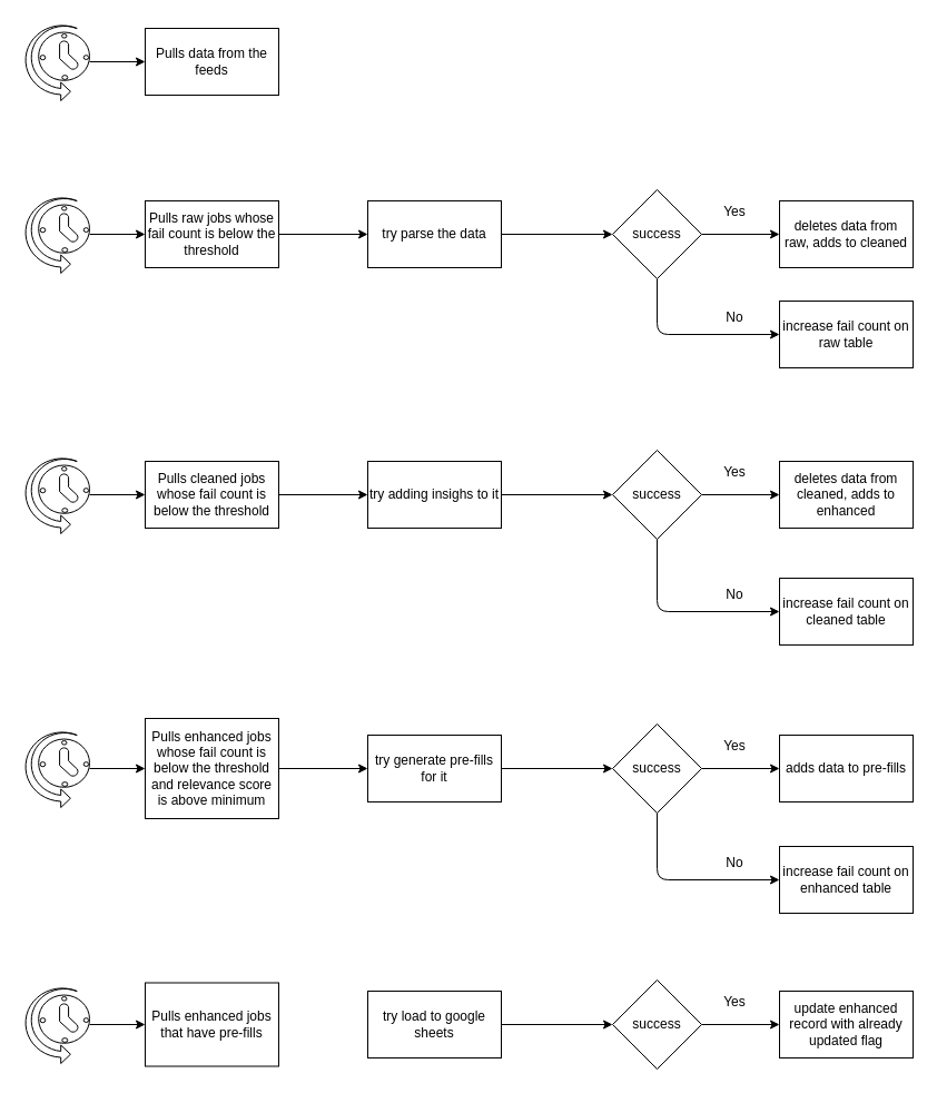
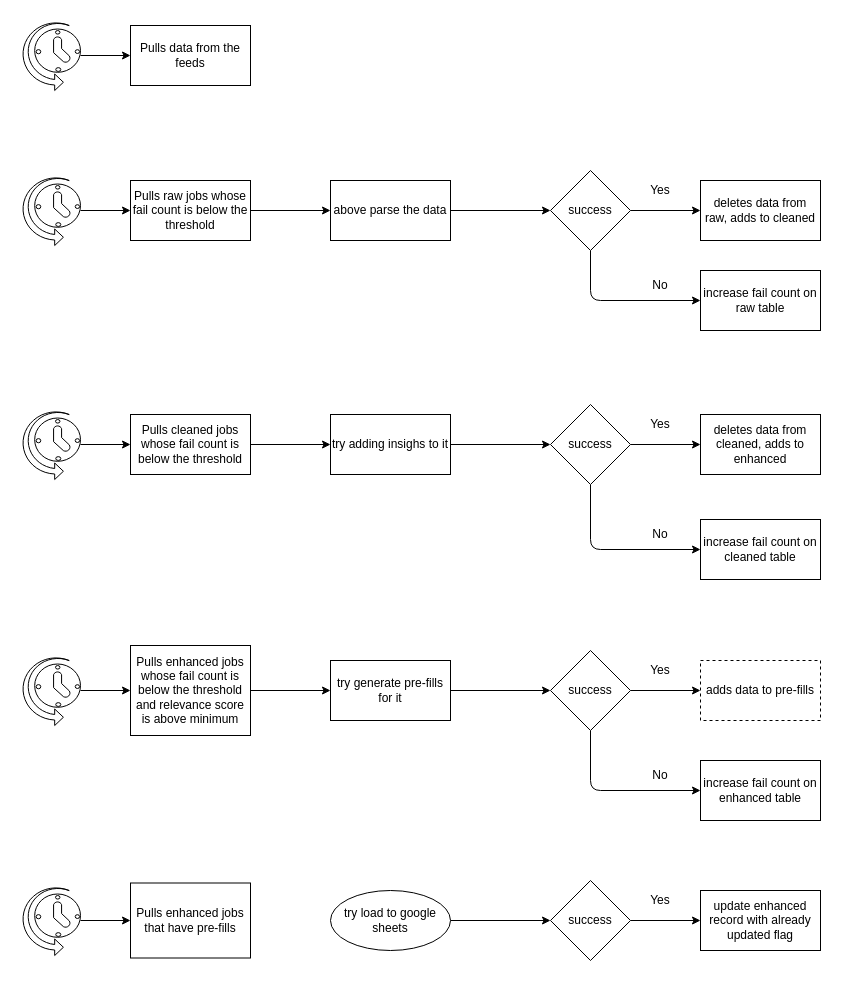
  <mxCell id="0" />
  <mxCell id="1" parent="0" />
  <mxCell id="2" value="" style="edgeStyle=none;html=1;verticalAlign=middle;" parent="1" source="3" target="4" edge="1"><mxGeometry relative="1" as="geometry" /></mxCell>
  <mxCell id="3" value="" style="verticalLabelPosition=bottom;html=1;verticalAlign=middle;align=center;shape=mxgraph.azure.scheduler;pointerEvents=1;" parent="1" vertex="1"><mxGeometry x="20" y="20" width="60" height="70" as="geometry" /></mxCell>
  <mxCell id="4" value="Pulls data from the feeds" style="whiteSpace=wrap;html=1;verticalAlign=middle;" parent="1" vertex="1"><mxGeometry x="130" y="25" width="120" height="60" as="geometry" /></mxCell>
  <mxCell id="5" value="" style="edgeStyle=none;html=1;verticalAlign=middle;" parent="1" source="6" target="8" edge="1"><mxGeometry relative="1" as="geometry" /></mxCell>
  <mxCell id="6" value="" style="verticalLabelPosition=bottom;html=1;verticalAlign=middle;align=center;shape=mxgraph.azure.scheduler;pointerEvents=1;" parent="1" vertex="1"><mxGeometry x="20" y="175" width="60" height="70" as="geometry" /></mxCell>
  <mxCell id="7" value="" style="edgeStyle=none;html=1;verticalAlign=middle;" parent="1" source="8" target="10" edge="1"><mxGeometry relative="1" as="geometry" /></mxCell>
  <mxCell id="8" value="Pulls raw jobs whose fail count is below the threshold" style="whiteSpace=wrap;html=1;verticalAlign=middle;" parent="1" vertex="1"><mxGeometry x="130" y="180" width="120" height="60" as="geometry" /></mxCell>
  <mxCell id="9" value="" style="edgeStyle=none;html=1;verticalAlign=middle;" parent="1" source="10" target="13" edge="1"><mxGeometry relative="1" as="geometry" /></mxCell>
- <mxCell id="10" value="try parse the data" style="whiteSpace=wrap;html=1;verticalAlign=middle;" parent="1" vertex="1"><mxGeometry x="330" y="180" width="120" height="60" as="geometry" /></mxCell>
+ <mxCell id="10" value="above parse the data" style="whiteSpace=wrap;html=1;verticalAlign=middle;" parent="1" vertex="1"><mxGeometry x="330" y="180" width="120" height="60" as="geometry" /></mxCell>
  <mxCell id="11" value="" style="edgeStyle=none;html=1;" parent="1" source="13" target="14" edge="1"><mxGeometry relative="1" as="geometry" /></mxCell>
  <mxCell id="12" style="edgeStyle=orthogonalEdgeStyle;html=1;exitX=0.5;exitY=1;exitDx=0;exitDy=0;entryX=0;entryY=0.5;entryDx=0;entryDy=0;" parent="1" source="13" target="25" edge="1"><mxGeometry relative="1" as="geometry" /></mxCell>
  <mxCell id="13" value="success" style="rhombus;whiteSpace=wrap;html=1;verticalAlign=middle;align=center;" parent="1" vertex="1"><mxGeometry x="550" y="170" width="80" height="80" as="geometry" /></mxCell>
  <mxCell id="14" value="deletes data from raw, adds to cleaned" style="whiteSpace=wrap;html=1;" parent="1" vertex="1"><mxGeometry x="700" y="180" width="120" height="60" as="geometry" /></mxCell>
  <mxCell id="15" value="" style="edgeStyle=none;html=1;verticalAlign=middle;" parent="1" source="16" target="18" edge="1"><mxGeometry relative="1" as="geometry" /></mxCell>
  <mxCell id="16" value="" style="verticalLabelPosition=bottom;html=1;verticalAlign=middle;align=center;shape=mxgraph.azure.scheduler;pointerEvents=1;" parent="1" vertex="1"><mxGeometry x="20" y="409" width="60" height="70" as="geometry" /></mxCell>
  <mxCell id="17" value="" style="edgeStyle=none;html=1;verticalAlign=middle;" parent="1" source="18" target="20" edge="1"><mxGeometry relative="1" as="geometry" /></mxCell>
  <mxCell id="18" value="Pulls cleaned jobs whose fail count is below the threshold" style="whiteSpace=wrap;html=1;verticalAlign=middle;" parent="1" vertex="1"><mxGeometry x="130" y="414" width="120" height="60" as="geometry" /></mxCell>
  <mxCell id="19" style="edgeStyle=none;html=1;exitX=1;exitY=0.5;exitDx=0;exitDy=0;entryX=0;entryY=0.5;entryDx=0;entryDy=0;" parent="1" source="20" target="23" edge="1"><mxGeometry relative="1" as="geometry" /></mxCell>
  <mxCell id="20" value="try adding insighs to it" style="whiteSpace=wrap;html=1;verticalAlign=middle;" parent="1" vertex="1"><mxGeometry x="330" y="414" width="120" height="60" as="geometry" /></mxCell>
  <mxCell id="21" style="edgeStyle=none;html=1;exitX=1;exitY=0.5;exitDx=0;exitDy=0;entryX=0;entryY=0.5;entryDx=0;entryDy=0;" parent="1" source="23" target="24" edge="1"><mxGeometry relative="1" as="geometry" /></mxCell>
  <mxCell id="22" style="edgeStyle=orthogonalEdgeStyle;html=1;exitX=0.5;exitY=1;exitDx=0;exitDy=0;entryX=0;entryY=0.5;entryDx=0;entryDy=0;" parent="1" source="23" target="36" edge="1"><mxGeometry relative="1" as="geometry" /></mxCell>
  <mxCell id="23" value="success" style="rhombus;whiteSpace=wrap;html=1;verticalAlign=middle;align=center;" parent="1" vertex="1"><mxGeometry x="550" y="404" width="80" height="80" as="geometry" /></mxCell>
  <mxCell id="24" value="deletes data from cleaned, adds to enhanced" style="whiteSpace=wrap;html=1;" parent="1" vertex="1"><mxGeometry x="700" y="414" width="120" height="60" as="geometry" /></mxCell>
  <mxCell id="25" value="increase fail count on raw table" style="whiteSpace=wrap;html=1;" parent="1" vertex="1"><mxGeometry x="700" y="270" width="120" height="60" as="geometry" /></mxCell>
  <mxCell id="26" value="" style="edgeStyle=none;html=1;verticalAlign=middle;" parent="1" source="27" target="29" edge="1"><mxGeometry relative="1" as="geometry" /></mxCell>
  <mxCell id="27" value="" style="verticalLabelPosition=bottom;html=1;verticalAlign=middle;align=center;shape=mxgraph.azure.scheduler;pointerEvents=1;" parent="1" vertex="1"><mxGeometry x="20" y="655" width="60" height="70" as="geometry" /></mxCell>
  <mxCell id="28" value="" style="edgeStyle=none;html=1;verticalAlign=middle;" parent="1" source="29" target="31" edge="1"><mxGeometry relative="1" as="geometry" /></mxCell>
  <mxCell id="29" value="Pulls enhanced jobs whose fail count is below the threshold and relevance score is above minimum" style="whiteSpace=wrap;html=1;verticalAlign=middle;" parent="1" vertex="1"><mxGeometry x="130" y="645" width="120" height="90" as="geometry" /></mxCell>
  <mxCell id="30" style="edgeStyle=none;html=1;exitX=1;exitY=0.5;exitDx=0;exitDy=0;entryX=0;entryY=0.5;entryDx=0;entryDy=0;" parent="1" source="31" target="34" edge="1"><mxGeometry relative="1" as="geometry" /></mxCell>
  <mxCell id="31" value="try generate pre-fills for it" style="whiteSpace=wrap;html=1;verticalAlign=middle;" parent="1" vertex="1"><mxGeometry x="330" y="660" width="120" height="60" as="geometry" /></mxCell>
  <mxCell id="32" style="edgeStyle=none;html=1;exitX=1;exitY=0.5;exitDx=0;exitDy=0;entryX=0;entryY=0.5;entryDx=0;entryDy=0;" parent="1" source="34" target="35" edge="1"><mxGeometry relative="1" as="geometry" /></mxCell>
  <mxCell id="33" style="edgeStyle=orthogonalEdgeStyle;html=1;exitX=0.5;exitY=1;exitDx=0;exitDy=0;entryX=0;entryY=0.5;entryDx=0;entryDy=0;" parent="1" source="34" target="37" edge="1"><mxGeometry relative="1" as="geometry" /></mxCell>
  <mxCell id="34" value="success" style="rhombus;whiteSpace=wrap;html=1;verticalAlign=middle;align=center;" parent="1" vertex="1"><mxGeometry x="550" y="650" width="80" height="80" as="geometry" /></mxCell>
- <mxCell id="35" value="adds data to pre-fills" style="whiteSpace=wrap;html=1;" parent="1" vertex="1"><mxGeometry x="700" y="660" width="120" height="60" as="geometry" /></mxCell>
+ <mxCell id="35" value="adds data to pre-fills" style="whiteSpace=wrap;html=1;dashed=1;" parent="1" vertex="1"><mxGeometry x="700" y="660" width="120" height="60" as="geometry" /></mxCell>
  <mxCell id="36" value="increase fail count on cleaned table" style="whiteSpace=wrap;html=1;" parent="1" vertex="1"><mxGeometry x="700" y="519" width="120" height="60" as="geometry" /></mxCell>
  <mxCell id="37" value="increase fail count on enhanced table" style="whiteSpace=wrap;html=1;" parent="1" vertex="1"><mxGeometry x="700" y="760" width="120" height="60" as="geometry" /></mxCell>
  <mxCell id="38" value="" style="edgeStyle=none;html=1;verticalAlign=middle;" parent="1" edge="1"><mxGeometry relative="1" as="geometry"><mxPoint x="130" y="930" as="targetPoint" /></mxGeometry></mxCell>
  <mxCell id="39" value="" style="edgeStyle=none;html=1;verticalAlign=middle;" parent="1" source="40" target="41" edge="1"><mxGeometry relative="1" as="geometry" /></mxCell>
  <mxCell id="40" value="" style="verticalLabelPosition=bottom;html=1;verticalAlign=middle;align=center;shape=mxgraph.azure.scheduler;pointerEvents=1;" parent="1" vertex="1"><mxGeometry x="20" y="885" width="60" height="70" as="geometry" /></mxCell>
  <mxCell id="41" value="Pulls enhanced jobs that have pre-fills" style="whiteSpace=wrap;html=1;verticalAlign=middle;" parent="1" vertex="1"><mxGeometry x="130" y="882.5" width="120" height="75" as="geometry" /></mxCell>
  <mxCell id="42" value="update enhanced record with already updated flag" style="whiteSpace=wrap;html=1;" parent="1" vertex="1"><mxGeometry x="700" y="890" width="120" height="60" as="geometry" /></mxCell>
  <mxCell id="43" style="edgeStyle=orthogonalEdgeStyle;html=1;exitX=1;exitY=0.5;exitDx=0;exitDy=0;entryX=0;entryY=0.5;entryDx=0;entryDy=0;" parent="1" source="44" target="42" edge="1"><mxGeometry relative="1" as="geometry" /></mxCell>
  <mxCell id="44" value="success" style="rhombus;whiteSpace=wrap;html=1;verticalAlign=middle;align=center;" parent="1" vertex="1"><mxGeometry x="550" y="880" width="80" height="80" as="geometry" /></mxCell>
  <mxCell id="45" value="Yes" style="text;html=1;align=center;verticalAlign=middle;whiteSpace=wrap;rounded=0;" parent="1" vertex="1"><mxGeometry x="630" y="885" width="60" height="30" as="geometry" /></mxCell>
  <mxCell id="46" value="Yes" style="text;html=1;align=center;verticalAlign=middle;whiteSpace=wrap;rounded=0;" parent="1" vertex="1"><mxGeometry x="630" y="655" width="60" height="30" as="geometry" /></mxCell>
  <mxCell id="47" value="Yes" style="text;html=1;align=center;verticalAlign=middle;whiteSpace=wrap;rounded=0;" parent="1" vertex="1"><mxGeometry x="630" y="409" width="60" height="30" as="geometry" /></mxCell>
  <mxCell id="48" value="Yes" style="text;html=1;align=center;verticalAlign=middle;whiteSpace=wrap;rounded=0;" parent="1" vertex="1"><mxGeometry x="630" y="175" width="60" height="30" as="geometry" /></mxCell>
  <mxCell id="49" value="No" style="text;html=1;align=center;verticalAlign=middle;whiteSpace=wrap;rounded=0;" parent="1" vertex="1"><mxGeometry x="630" y="270" width="60" height="30" as="geometry" /></mxCell>
  <mxCell id="50" value="No" style="text;html=1;align=center;verticalAlign=middle;whiteSpace=wrap;rounded=0;" parent="1" vertex="1"><mxGeometry x="630" y="519" width="60" height="30" as="geometry" /></mxCell>
  <mxCell id="51" value="No" style="text;html=1;align=center;verticalAlign=middle;whiteSpace=wrap;rounded=0;" parent="1" vertex="1"><mxGeometry x="630" y="760" width="60" height="30" as="geometry" /></mxCell>
  <mxCell id="52" value="" style="edgeStyle=none;html=1;" edge="1" parent="1" source="53" target="44"><mxGeometry relative="1" as="geometry" /></mxCell>
- <mxCell id="53" value="try load to google sheets" style="whiteSpace=wrap;html=1;" vertex="1" parent="1"><mxGeometry x="330" y="890" width="120" height="60" as="geometry" /></mxCell>
+ <mxCell id="53" value="try load to google sheets" style="ellipse;whiteSpace=wrap;html=1;" vertex="1" parent="1"><mxGeometry x="330" y="890" width="120" height="60" as="geometry" /></mxCell>
